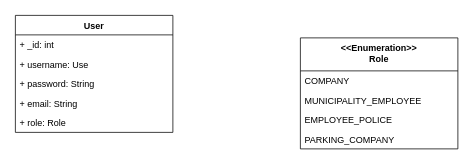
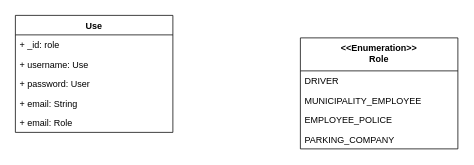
  <mxCell id="0" />
  <mxCell id="1" parent="0" />
- <mxCell id="2" value="User" style="swimlane;fontStyle=1;align=center;verticalAlign=top;childLayout=stackLayout;horizontal=1;startSize=26;horizontalStack=0;resizeParent=1;resizeParentMax=0;resizeLast=0;collapsible=1;marginBottom=0;" parent="1" vertex="1"><mxGeometry x="20" y="20" width="210" height="156" as="geometry" /></mxCell>
- <mxCell id="3" value="+ _id: int" style="text;strokeColor=none;fillColor=none;align=left;verticalAlign=top;spacingLeft=4;spacingRight=4;overflow=hidden;rotatable=0;points=[[0,0.5],[1,0.5]];portConstraint=eastwest;" parent="2" vertex="1"><mxGeometry y="26" width="210" height="26" as="geometry" /></mxCell>
+ <mxCell id="2" value="Use" style="swimlane;fontStyle=1;align=center;verticalAlign=top;childLayout=stackLayout;horizontal=1;startSize=26;horizontalStack=0;resizeParent=1;resizeParentMax=0;resizeLast=0;collapsible=1;marginBottom=0;" parent="1" vertex="1"><mxGeometry x="20" y="20" width="210" height="156" as="geometry" /></mxCell>
+ <mxCell id="3" value="+ _id: role" style="text;strokeColor=none;fillColor=none;align=left;verticalAlign=top;spacingLeft=4;spacingRight=4;overflow=hidden;rotatable=0;points=[[0,0.5],[1,0.5]];portConstraint=eastwest;" parent="2" vertex="1"><mxGeometry y="26" width="210" height="26" as="geometry" /></mxCell>
  <mxCell id="4" value="+ username: Use" style="text;strokeColor=none;fillColor=none;align=left;verticalAlign=top;spacingLeft=4;spacingRight=4;overflow=hidden;rotatable=0;points=[[0,0.5],[1,0.5]];portConstraint=eastwest;" parent="2" vertex="1"><mxGeometry y="52" width="210" height="26" as="geometry" /></mxCell>
- <mxCell id="5" value="+ password: String" style="text;strokeColor=none;fillColor=none;align=left;verticalAlign=top;spacingLeft=4;spacingRight=4;overflow=hidden;rotatable=0;points=[[0,0.5],[1,0.5]];portConstraint=eastwest;" vertex="1" parent="2"><mxGeometry y="78" width="210" height="26" as="geometry" /></mxCell>
+ <mxCell id="5" value="+ password: User" style="text;strokeColor=none;fillColor=none;align=left;verticalAlign=top;spacingLeft=4;spacingRight=4;overflow=hidden;rotatable=0;points=[[0,0.5],[1,0.5]];portConstraint=eastwest;" vertex="1" parent="2"><mxGeometry y="78" width="210" height="26" as="geometry" /></mxCell>
  <mxCell id="6" value="+ email: String" style="text;strokeColor=none;fillColor=none;align=left;verticalAlign=top;spacingLeft=4;spacingRight=4;overflow=hidden;rotatable=0;points=[[0,0.5],[1,0.5]];portConstraint=eastwest;" vertex="1" parent="2"><mxGeometry y="104" width="210" height="26" as="geometry" /></mxCell>
- <mxCell id="7" value="+ role: Role" style="text;strokeColor=none;fillColor=none;align=left;verticalAlign=top;spacingLeft=4;spacingRight=4;overflow=hidden;rotatable=0;points=[[0,0.5],[1,0.5]];portConstraint=eastwest;" vertex="1" parent="2"><mxGeometry y="130" width="210" height="26" as="geometry" /></mxCell>
+ <mxCell id="7" value="+ email: Role" style="text;strokeColor=none;fillColor=none;align=left;verticalAlign=top;spacingLeft=4;spacingRight=4;overflow=hidden;rotatable=0;points=[[0,0.5],[1,0.5]];portConstraint=eastwest;" vertex="1" parent="2"><mxGeometry y="130" width="210" height="26" as="geometry" /></mxCell>
  <mxCell id="8" value="&lt;&lt;Enumeration&gt;&gt;&#10;Role" style="swimlane;fontStyle=1;align=center;verticalAlign=top;childLayout=stackLayout;horizontal=1;startSize=44;horizontalStack=0;resizeParent=1;resizeParentMax=0;resizeLast=0;collapsible=1;marginBottom=0;" vertex="1" parent="1"><mxGeometry x="400" y="50" width="210" height="148" as="geometry" /></mxCell>
- <mxCell id="9" value="COMPANY" style="text;strokeColor=none;fillColor=none;align=left;verticalAlign=top;spacingLeft=4;spacingRight=4;overflow=hidden;rotatable=0;points=[[0,0.5],[1,0.5]];portConstraint=eastwest;" vertex="1" parent="8"><mxGeometry y="44" width="210" height="26" as="geometry" /></mxCell>
+ <mxCell id="9" value="DRIVER" style="text;strokeColor=none;fillColor=none;align=left;verticalAlign=top;spacingLeft=4;spacingRight=4;overflow=hidden;rotatable=0;points=[[0,0.5],[1,0.5]];portConstraint=eastwest;" vertex="1" parent="8"><mxGeometry y="44" width="210" height="26" as="geometry" /></mxCell>
  <mxCell id="10" value="MUNICIPALITY_EMPLOYEE" style="text;strokeColor=none;fillColor=none;align=left;verticalAlign=top;spacingLeft=4;spacingRight=4;overflow=hidden;rotatable=0;points=[[0,0.5],[1,0.5]];portConstraint=eastwest;" vertex="1" parent="8"><mxGeometry y="70" width="210" height="26" as="geometry" /></mxCell>
  <mxCell id="11" value="EMPLOYEE_POLICE" style="text;strokeColor=none;fillColor=none;align=left;verticalAlign=top;spacingLeft=4;spacingRight=4;overflow=hidden;rotatable=0;points=[[0,0.5],[1,0.5]];portConstraint=eastwest;" vertex="1" parent="8"><mxGeometry y="96" width="210" height="26" as="geometry" /></mxCell>
  <mxCell id="12" value="PARKING_COMPANY" style="text;strokeColor=none;fillColor=none;align=left;verticalAlign=top;spacingLeft=4;spacingRight=4;overflow=hidden;rotatable=0;points=[[0,0.5],[1,0.5]];portConstraint=eastwest;" vertex="1" parent="8"><mxGeometry y="122" width="210" height="26" as="geometry" /></mxCell>
